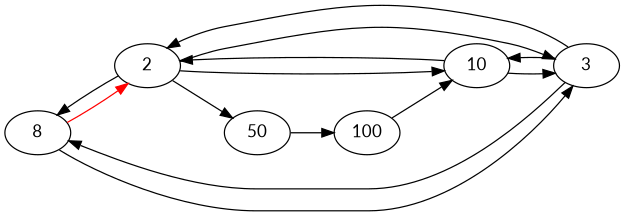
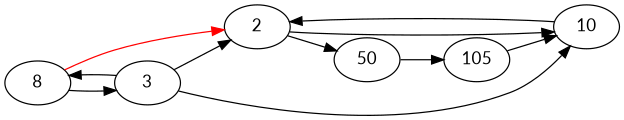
  digraph {
    fontname=Lato
    rankdir=LR
    node [fontname=Lato]
    edge [fontname=Lato]
    n1 [label=8]
    2
    3
    10
    50
-   100
+   100 [label=105]
    n1 -> 2 [color=red]
    n1 -> 3
-   2 -> n1
-   2 -> 3
    2 -> 10
    2 -> 50
    3 -> n1
    3 -> 2
    3 -> 10
    10 -> 2
-   10 -> 3
    50 -> 100
    100 -> 10
  }
